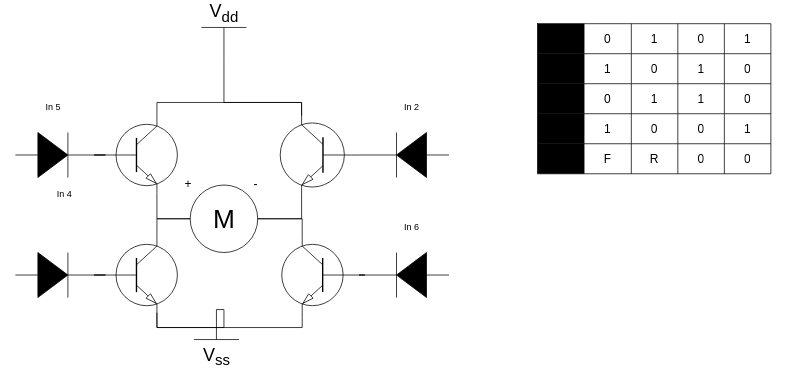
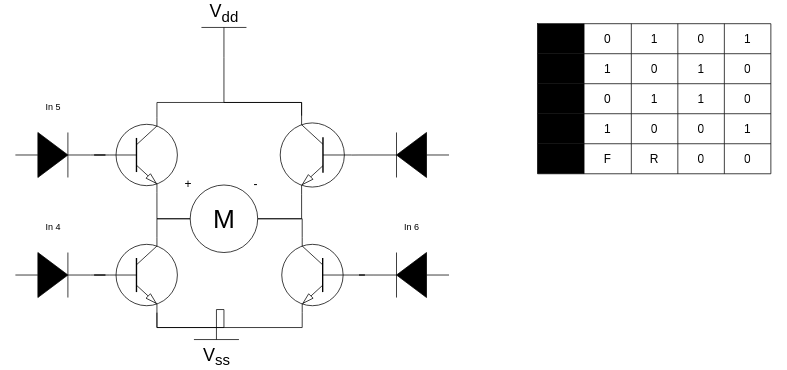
  <mxCell id="0" />
  <mxCell id="1" parent="0" />
  <mxCell id="2" value="M" style="verticalLabelPosition=middle;shadow=0;dashed=0;align=center;html=1;verticalAlign=middle;strokeWidth=1;shape=ellipse;aspect=fixed;fontSize=35;" vertex="1" parent="1"><mxGeometry x="253" y="235" width="90" height="90" as="geometry" /></mxCell>
  <mxCell id="3" style="edgeStyle=orthogonalEdgeStyle;rounded=0;orthogonalLoop=1;jettySize=auto;html=1;exitX=0.7;exitY=1;exitDx=0;exitDy=0;exitPerimeter=0;entryX=0;entryY=0.5;entryDx=0;entryDy=0;elbow=vertical;endArrow=none;startFill=0;" edge="1" parent="1" source="4" target="2"><mxGeometry relative="1" as="geometry" /></mxCell>
  <mxCell id="4" value="" style="verticalLabelPosition=bottom;shadow=0;dashed=0;align=center;html=1;verticalAlign=top;shape=mxgraph.electrical.transistors.npn_transistor_1;" vertex="1" parent="1"><mxGeometry x="143" y="145" width="95" height="100" as="geometry" /></mxCell>
  <mxCell id="5" value="" style="verticalLabelPosition=bottom;shadow=0;dashed=0;align=center;html=1;verticalAlign=top;shape=mxgraph.electrical.transistors.npn_transistor_1;" vertex="1" parent="1"><mxGeometry x="143" y="305" width="95" height="100" as="geometry" /></mxCell>
  <mxCell id="6" style="edgeStyle=orthogonalEdgeStyle;rounded=0;orthogonalLoop=1;jettySize=auto;html=1;exitX=0.7;exitY=1;exitDx=0;exitDy=0;exitPerimeter=0;entryX=1;entryY=0.5;entryDx=0;entryDy=0;elbow=vertical;endArrow=none;startFill=0;" edge="1" parent="1" source="7" target="2"><mxGeometry relative="1" as="geometry"><Array as="points"><mxPoint x="401" y="280" /></Array></mxGeometry></mxCell>
  <mxCell id="7" value="" style="verticalLabelPosition=bottom;shadow=0;dashed=0;align=center;html=1;verticalAlign=top;shape=mxgraph.electrical.transistors.npn_transistor_1;rotation=-180;flipH=0;flipV=1;" vertex="1" parent="1"><mxGeometry x="373" y="135" width="95" height="120" as="geometry" /></mxCell>
  <mxCell id="8" value="" style="verticalLabelPosition=bottom;shadow=0;dashed=0;align=center;html=1;verticalAlign=top;shape=mxgraph.electrical.transistors.npn_transistor_1;flipV=0;flipH=1;" vertex="1" parent="1"><mxGeometry x="373" y="305" width="95" height="100" as="geometry" /></mxCell>
  <mxCell id="9" style="edgeStyle=orthogonalEdgeStyle;rounded=0;orthogonalLoop=1;jettySize=auto;html=1;entryX=0.7;entryY=0;entryDx=0;entryDy=0;entryPerimeter=0;elbow=vertical;endArrow=none;startFill=0;" edge="1" parent="1" source="2" target="8"><mxGeometry relative="1" as="geometry" /></mxCell>
  <mxCell id="10" style="edgeStyle=orthogonalEdgeStyle;rounded=0;orthogonalLoop=1;jettySize=auto;html=1;entryX=0.7;entryY=0;entryDx=0;entryDy=0;entryPerimeter=0;elbow=vertical;endArrow=none;startFill=0;" edge="1" parent="1" source="2" target="5"><mxGeometry relative="1" as="geometry" /></mxCell>
  <mxCell id="11" style="edgeStyle=orthogonalEdgeStyle;rounded=0;orthogonalLoop=1;jettySize=auto;html=1;exitX=0.7;exitY=0;exitDx=0;exitDy=0;exitPerimeter=0;entryX=0.7;entryY=0;entryDx=0;entryDy=0;entryPerimeter=0;elbow=vertical;endArrow=none;startFill=0;" edge="1" parent="1" source="4" target="7"><mxGeometry relative="1" as="geometry" /></mxCell>
  <mxCell id="12" style="edgeStyle=orthogonalEdgeStyle;rounded=0;orthogonalLoop=1;jettySize=auto;html=1;exitX=0.7;exitY=1;exitDx=0;exitDy=0;exitPerimeter=0;entryX=0.7;entryY=1;entryDx=0;entryDy=0;entryPerimeter=0;elbow=vertical;endArrow=none;startFill=0;" edge="1" parent="1" source="5" target="8"><mxGeometry relative="1" as="geometry" /></mxCell>
  <mxCell id="13" value="" style="edgeStyle=orthogonalEdgeStyle;rounded=0;orthogonalLoop=1;jettySize=auto;html=1;elbow=vertical;endArrow=none;startFill=0;" edge="1" parent="1" source="14" target="4"><mxGeometry relative="1" as="geometry" /></mxCell>
  <mxCell id="14" value="" style="pointerEvents=1;fillColor=strokeColor;verticalLabelPosition=bottom;shadow=0;dashed=0;align=center;html=1;verticalAlign=top;shape=mxgraph.electrical.diodes.diode;" vertex="1" parent="1"><mxGeometry x="20" y="165" width="100" height="60" as="geometry" /></mxCell>
  <mxCell id="15" value="" style="edgeStyle=orthogonalEdgeStyle;rounded=0;orthogonalLoop=1;jettySize=auto;html=1;elbow=vertical;endArrow=none;startFill=0;" edge="1" parent="1" source="16" target="5"><mxGeometry relative="1" as="geometry" /></mxCell>
  <mxCell id="16" value="" style="pointerEvents=1;fillColor=strokeColor;verticalLabelPosition=bottom;shadow=0;dashed=0;align=center;html=1;verticalAlign=top;shape=mxgraph.electrical.diodes.diode;" vertex="1" parent="1"><mxGeometry x="20" y="325" width="100" height="60" as="geometry" /></mxCell>
  <mxCell id="17" value="" style="edgeStyle=orthogonalEdgeStyle;rounded=0;orthogonalLoop=1;jettySize=auto;html=1;elbow=vertical;endArrow=none;startFill=0;" edge="1" parent="1" source="18" target="7"><mxGeometry relative="1" as="geometry" /></mxCell>
  <mxCell id="18" value="" style="pointerEvents=1;fillColor=strokeColor;verticalLabelPosition=bottom;shadow=0;dashed=0;align=center;html=1;verticalAlign=top;shape=mxgraph.electrical.diodes.diode;flipH=1;" vertex="1" parent="1"><mxGeometry x="498" y="165" width="100" height="60" as="geometry" /></mxCell>
  <mxCell id="19" value="" style="edgeStyle=orthogonalEdgeStyle;rounded=0;orthogonalLoop=1;jettySize=auto;html=1;elbow=vertical;endArrow=none;startFill=0;" edge="1" parent="1" source="20" target="8"><mxGeometry relative="1" as="geometry" /></mxCell>
  <mxCell id="20" value="" style="pointerEvents=1;fillColor=strokeColor;verticalLabelPosition=bottom;shadow=0;dashed=0;align=center;html=1;verticalAlign=top;shape=mxgraph.electrical.diodes.diode;flipH=1;" vertex="1" parent="1"><mxGeometry x="498" y="325" width="100" height="60" as="geometry" /></mxCell>
  <mxCell id="21" value="V&lt;sub&gt;dd&lt;/sub&gt;" style="verticalLabelPosition=top;verticalAlign=bottom;shape=mxgraph.electrical.signal_sources.vdd;shadow=0;dashed=0;align=center;strokeWidth=1;fontSize=24;html=1;flipV=1;" vertex="1" parent="1"><mxGeometry x="268" y="25" width="60" height="40" as="geometry" /></mxCell>
  <mxCell id="22" value="V&lt;sub&gt;ss&lt;/sub&gt;" style="pointerEvents=1;verticalLabelPosition=bottom;shadow=0;dashed=0;align=center;html=1;verticalAlign=top;shape=mxgraph.electrical.signal_sources.vss2;fontSize=24;flipV=1;" vertex="1" parent="1"><mxGeometry x="258" y="401" width="60" height="40" as="geometry" /></mxCell>
  <mxCell id="23" style="edgeStyle=orthogonalEdgeStyle;rounded=0;orthogonalLoop=1;jettySize=auto;html=1;entryX=0.5;entryY=1;entryDx=0;entryDy=0;entryPerimeter=0;elbow=vertical;exitX=0.7;exitY=1;exitDx=0;exitDy=0;exitPerimeter=0;endArrow=none;startFill=0;" edge="1" parent="1" source="5" target="22"><mxGeometry relative="1" as="geometry"><Array as="points"><mxPoint x="209" y="425" /><mxPoint x="298" y="425" /></Array></mxGeometry></mxCell>
  <mxCell id="24" style="edgeStyle=orthogonalEdgeStyle;rounded=0;orthogonalLoop=1;jettySize=auto;html=1;entryX=0.7;entryY=0;entryDx=0;entryDy=0;entryPerimeter=0;elbow=vertical;exitX=0.5;exitY=0;exitDx=0;exitDy=0;exitPerimeter=0;endArrow=none;startFill=0;" edge="1" parent="1" source="21" target="7"><mxGeometry relative="1" as="geometry"><Array as="points"><mxPoint x="298" y="125" /><mxPoint x="401" y="125" /></Array></mxGeometry></mxCell>
  <mxCell id="25" value="In 5" style="text;html=1;align=center;verticalAlign=middle;resizable=0;points=[];autosize=1;strokeColor=none;fillColor=none;" vertex="1" parent="1"><mxGeometry x="51" y="119" width="38" height="26" as="geometry" /></mxCell>
- <mxCell id="26" value="In 4" style="text;html=1;align=center;verticalAlign=middle;resizable=0;points=[];autosize=1;strokeColor=none;fillColor=none;" vertex="1" parent="1"><mxGeometry x="66" y="234" width="38" height="26" as="geometry" /></mxCell>
- <mxCell id="27" value="In 2" style="text;html=1;align=center;verticalAlign=middle;resizable=0;points=[];autosize=1;strokeColor=none;fillColor=none;" vertex="1" parent="1"><mxGeometry x="529" y="119" width="38" height="26" as="geometry" /></mxCell>
+ <mxCell id="26" value="In 4" style="text;html=1;align=center;verticalAlign=middle;resizable=0;points=[];autosize=1;strokeColor=none;fillColor=none;" vertex="1" parent="1"><mxGeometry x="51" y="279" width="38" height="26" as="geometry" /></mxCell>
  <mxCell id="28" value="In 6" style="text;html=1;align=center;verticalAlign=middle;resizable=0;points=[];autosize=1;strokeColor=none;fillColor=none;" vertex="1" parent="1"><mxGeometry x="529" y="279" width="38" height="26" as="geometry" /></mxCell>
  <mxCell id="29" value="" style="shape=table;startSize=0;container=1;collapsible=0;childLayout=tableLayout;fontSize=16;" vertex="1" parent="1"><mxGeometry x="716" y="20" width="311" height="200.042" as="geometry" /></mxCell>
  <mxCell id="30" value="" style="shape=tableRow;horizontal=0;startSize=0;swimlaneHead=0;swimlaneBody=0;strokeColor=inherit;top=0;left=0;bottom=0;right=0;collapsible=0;dropTarget=0;fillColor=none;points=[[0,0.5],[1,0.5]];portConstraint=eastwest;fontSize=16;" vertex="1" parent="29"><mxGeometry width="311" height="40" as="geometry" /></mxCell>
  <mxCell id="31" value="1" style="shape=partialRectangle;html=1;whiteSpace=wrap;connectable=0;strokeColor=inherit;overflow=hidden;fillColor=light-dark(default, #bfbfbf);top=0;left=0;bottom=0;right=0;pointerEvents=1;fontSize=16;" vertex="1" parent="30"><mxGeometry width="62" height="40" as="geometry"><mxRectangle width="62" height="40" as="alternateBounds" /></mxGeometry></mxCell>
  <mxCell id="32" value="0" style="shape=partialRectangle;html=1;whiteSpace=wrap;connectable=0;strokeColor=inherit;overflow=hidden;fillColor=none;top=0;left=0;bottom=0;right=0;pointerEvents=1;fontSize=16;" vertex="1" parent="30"><mxGeometry x="62" width="63" height="40" as="geometry"><mxRectangle width="63" height="40" as="alternateBounds" /></mxGeometry></mxCell>
  <mxCell id="33" value="1" style="shape=partialRectangle;html=1;whiteSpace=wrap;connectable=0;strokeColor=inherit;overflow=hidden;fillColor=none;top=0;left=0;bottom=0;right=0;pointerEvents=1;fontSize=16;" vertex="1" parent="30"><mxGeometry x="125" width="62" height="40" as="geometry"><mxRectangle width="62" height="40" as="alternateBounds" /></mxGeometry></mxCell>
  <mxCell id="34" value="0" style="shape=partialRectangle;html=1;whiteSpace=wrap;connectable=0;strokeColor=inherit;overflow=hidden;fillColor=none;top=0;left=0;bottom=0;right=0;pointerEvents=1;fontSize=16;" vertex="1" parent="30"><mxGeometry x="187" width="62" height="40" as="geometry"><mxRectangle width="62" height="40" as="alternateBounds" /></mxGeometry></mxCell>
  <mxCell id="35" value="1" style="shape=partialRectangle;html=1;whiteSpace=wrap;connectable=0;strokeColor=inherit;overflow=hidden;fillColor=none;top=0;left=0;bottom=0;right=0;pointerEvents=1;fontSize=16;" vertex="1" parent="30"><mxGeometry x="249" width="62" height="40" as="geometry"><mxRectangle width="62" height="40" as="alternateBounds" /></mxGeometry></mxCell>
  <mxCell id="36" value="" style="shape=tableRow;horizontal=0;startSize=0;swimlaneHead=0;swimlaneBody=0;strokeColor=inherit;top=0;left=0;bottom=0;right=0;collapsible=0;dropTarget=0;fillColor=none;points=[[0,0.5],[1,0.5]];portConstraint=eastwest;fontSize=16;" vertex="1" parent="29"><mxGeometry y="40" width="311" height="40" as="geometry" /></mxCell>
  <mxCell id="37" value="2" style="shape=partialRectangle;html=1;whiteSpace=wrap;connectable=0;strokeColor=inherit;overflow=hidden;fillColor=light-dark(default, #bfbfbf);top=0;left=0;bottom=0;right=0;pointerEvents=1;fontSize=16;" vertex="1" parent="36"><mxGeometry width="62" height="40" as="geometry"><mxRectangle width="62" height="40" as="alternateBounds" /></mxGeometry></mxCell>
  <mxCell id="38" value="1" style="shape=partialRectangle;html=1;whiteSpace=wrap;connectable=0;strokeColor=inherit;overflow=hidden;fillColor=none;top=0;left=0;bottom=0;right=0;pointerEvents=1;fontSize=16;" vertex="1" parent="36"><mxGeometry x="62" width="63" height="40" as="geometry"><mxRectangle width="63" height="40" as="alternateBounds" /></mxGeometry></mxCell>
  <mxCell id="39" value="0" style="shape=partialRectangle;html=1;whiteSpace=wrap;connectable=0;strokeColor=inherit;overflow=hidden;fillColor=none;top=0;left=0;bottom=0;right=0;pointerEvents=1;fontSize=16;" vertex="1" parent="36"><mxGeometry x="125" width="62" height="40" as="geometry"><mxRectangle width="62" height="40" as="alternateBounds" /></mxGeometry></mxCell>
  <mxCell id="40" value="1" style="shape=partialRectangle;html=1;whiteSpace=wrap;connectable=0;strokeColor=inherit;overflow=hidden;fillColor=none;top=0;left=0;bottom=0;right=0;pointerEvents=1;fontSize=16;" vertex="1" parent="36"><mxGeometry x="187" width="62" height="40" as="geometry"><mxRectangle width="62" height="40" as="alternateBounds" /></mxGeometry></mxCell>
  <mxCell id="41" value="0" style="shape=partialRectangle;html=1;whiteSpace=wrap;connectable=0;strokeColor=inherit;overflow=hidden;fillColor=none;top=0;left=0;bottom=0;right=0;pointerEvents=1;fontSize=16;" vertex="1" parent="36"><mxGeometry x="249" width="62" height="40" as="geometry"><mxRectangle width="62" height="40" as="alternateBounds" /></mxGeometry></mxCell>
  <mxCell id="42" value="" style="shape=tableRow;horizontal=0;startSize=0;swimlaneHead=0;swimlaneBody=0;strokeColor=inherit;top=0;left=0;bottom=0;right=0;collapsible=0;dropTarget=0;fillColor=none;points=[[0,0.5],[1,0.5]];portConstraint=eastwest;fontSize=16;" vertex="1" parent="29"><mxGeometry y="80" width="311" height="40" as="geometry" /></mxCell>
  <mxCell id="43" value="3" style="shape=partialRectangle;html=1;whiteSpace=wrap;connectable=0;strokeColor=inherit;overflow=hidden;fillColor=light-dark(default, #bfbfbf);top=0;left=0;bottom=0;right=0;pointerEvents=1;fontSize=16;" vertex="1" parent="42"><mxGeometry width="62" height="40" as="geometry"><mxRectangle width="62" height="40" as="alternateBounds" /></mxGeometry></mxCell>
  <mxCell id="44" value="0" style="shape=partialRectangle;html=1;whiteSpace=wrap;connectable=0;strokeColor=inherit;overflow=hidden;fillColor=none;top=0;left=0;bottom=0;right=0;pointerEvents=1;fontSize=16;" vertex="1" parent="42"><mxGeometry x="62" width="63" height="40" as="geometry"><mxRectangle width="63" height="40" as="alternateBounds" /></mxGeometry></mxCell>
  <mxCell id="45" value="1" style="shape=partialRectangle;html=1;whiteSpace=wrap;connectable=0;strokeColor=inherit;overflow=hidden;fillColor=none;top=0;left=0;bottom=0;right=0;pointerEvents=1;fontSize=16;" vertex="1" parent="42"><mxGeometry x="125" width="62" height="40" as="geometry"><mxRectangle width="62" height="40" as="alternateBounds" /></mxGeometry></mxCell>
  <mxCell id="46" value="1" style="shape=partialRectangle;html=1;whiteSpace=wrap;connectable=0;strokeColor=inherit;overflow=hidden;fillColor=none;top=0;left=0;bottom=0;right=0;pointerEvents=1;fontSize=16;" vertex="1" parent="42"><mxGeometry x="187" width="62" height="40" as="geometry"><mxRectangle width="62" height="40" as="alternateBounds" /></mxGeometry></mxCell>
  <mxCell id="47" value="0" style="shape=partialRectangle;html=1;whiteSpace=wrap;connectable=0;strokeColor=inherit;overflow=hidden;fillColor=none;top=0;left=0;bottom=0;right=0;pointerEvents=1;fontSize=16;" vertex="1" parent="42"><mxGeometry x="249" width="62" height="40" as="geometry"><mxRectangle width="62" height="40" as="alternateBounds" /></mxGeometry></mxCell>
  <mxCell id="48" value="" style="shape=tableRow;horizontal=0;startSize=0;swimlaneHead=0;swimlaneBody=0;strokeColor=inherit;top=0;left=0;bottom=0;right=0;collapsible=0;dropTarget=0;fillColor=none;points=[[0,0.5],[1,0.5]];portConstraint=eastwest;fontSize=16;" vertex="1" parent="29"><mxGeometry y="120" width="311" height="40" as="geometry" /></mxCell>
  <mxCell id="49" value="4" style="shape=partialRectangle;html=1;whiteSpace=wrap;connectable=0;strokeColor=inherit;overflow=hidden;fillColor=light-dark(default, #bfbfbf);top=0;left=0;bottom=0;right=0;pointerEvents=1;fontSize=16;" vertex="1" parent="48"><mxGeometry width="62" height="40" as="geometry"><mxRectangle width="62" height="40" as="alternateBounds" /></mxGeometry></mxCell>
  <mxCell id="50" value="1" style="shape=partialRectangle;html=1;whiteSpace=wrap;connectable=0;strokeColor=inherit;overflow=hidden;fillColor=none;top=0;left=0;bottom=0;right=0;pointerEvents=1;fontSize=16;" vertex="1" parent="48"><mxGeometry x="62" width="63" height="40" as="geometry"><mxRectangle width="63" height="40" as="alternateBounds" /></mxGeometry></mxCell>
  <mxCell id="51" value="0" style="shape=partialRectangle;html=1;whiteSpace=wrap;connectable=0;strokeColor=inherit;overflow=hidden;fillColor=none;top=0;left=0;bottom=0;right=0;pointerEvents=1;fontSize=16;" vertex="1" parent="48"><mxGeometry x="125" width="62" height="40" as="geometry"><mxRectangle width="62" height="40" as="alternateBounds" /></mxGeometry></mxCell>
  <mxCell id="52" value="0" style="shape=partialRectangle;html=1;whiteSpace=wrap;connectable=0;strokeColor=inherit;overflow=hidden;fillColor=none;top=0;left=0;bottom=0;right=0;pointerEvents=1;fontSize=16;" vertex="1" parent="48"><mxGeometry x="187" width="62" height="40" as="geometry"><mxRectangle width="62" height="40" as="alternateBounds" /></mxGeometry></mxCell>
  <mxCell id="53" value="1" style="shape=partialRectangle;html=1;whiteSpace=wrap;connectable=0;strokeColor=inherit;overflow=hidden;fillColor=none;top=0;left=0;bottom=0;right=0;pointerEvents=1;fontSize=16;" vertex="1" parent="48"><mxGeometry x="249" width="62" height="40" as="geometry"><mxRectangle width="62" height="40" as="alternateBounds" /></mxGeometry></mxCell>
  <mxCell id="54" value="" style="shape=tableRow;horizontal=0;startSize=0;swimlaneHead=0;swimlaneBody=0;strokeColor=inherit;top=0;left=0;bottom=0;right=0;collapsible=0;dropTarget=0;fillColor=none;points=[[0,0.5],[1,0.5]];portConstraint=eastwest;fontSize=16;" vertex="1" parent="29"><mxGeometry y="160" width="311" height="40" as="geometry" /></mxCell>
  <mxCell id="55" value="M" style="shape=partialRectangle;html=1;whiteSpace=wrap;connectable=0;strokeColor=inherit;overflow=hidden;fillColor=light-dark(default, #bfbfbf);top=0;left=0;bottom=0;right=0;pointerEvents=1;fontSize=16;" vertex="1" parent="54"><mxGeometry width="62" height="40" as="geometry"><mxRectangle width="62" height="40" as="alternateBounds" /></mxGeometry></mxCell>
  <mxCell id="56" value="F" style="shape=partialRectangle;html=1;whiteSpace=wrap;connectable=0;strokeColor=inherit;overflow=hidden;fillColor=none;top=0;left=0;bottom=0;right=0;pointerEvents=1;fontSize=16;" vertex="1" parent="54"><mxGeometry x="62" width="63" height="40" as="geometry"><mxRectangle width="63" height="40" as="alternateBounds" /></mxGeometry></mxCell>
  <mxCell id="57" value="R" style="shape=partialRectangle;html=1;whiteSpace=wrap;connectable=0;strokeColor=inherit;overflow=hidden;fillColor=none;top=0;left=0;bottom=0;right=0;pointerEvents=1;fontSize=16;" vertex="1" parent="54"><mxGeometry x="125" width="62" height="40" as="geometry"><mxRectangle width="62" height="40" as="alternateBounds" /></mxGeometry></mxCell>
  <mxCell id="58" value="0" style="shape=partialRectangle;html=1;whiteSpace=wrap;connectable=0;strokeColor=inherit;overflow=hidden;fillColor=none;top=0;left=0;bottom=0;right=0;pointerEvents=1;fontSize=16;" vertex="1" parent="54"><mxGeometry x="187" width="62" height="40" as="geometry"><mxRectangle width="62" height="40" as="alternateBounds" /></mxGeometry></mxCell>
  <mxCell id="59" value="0" style="shape=partialRectangle;html=1;whiteSpace=wrap;connectable=0;strokeColor=inherit;overflow=hidden;fillColor=none;top=0;left=0;bottom=0;right=0;pointerEvents=1;fontSize=16;" vertex="1" parent="54"><mxGeometry x="249" width="62" height="40" as="geometry"><mxRectangle width="62" height="40" as="alternateBounds" /></mxGeometry></mxCell>
  <mxCell id="60" value="&lt;font style=&quot;font-size: 16px;&quot;&gt;+&lt;/font&gt;" style="text;html=1;align=center;verticalAlign=middle;resizable=0;points=[];autosize=1;strokeColor=none;fillColor=none;" vertex="1" parent="1"><mxGeometry x="236" y="218" width="27" height="31" as="geometry" /></mxCell>
  <mxCell id="61" value="&lt;font style=&quot;font-size: 16px;&quot;&gt;-&lt;/font&gt;" style="text;html=1;align=center;verticalAlign=middle;resizable=0;points=[];autosize=1;strokeColor=none;fillColor=none;strokeWidth=1;" vertex="1" parent="1"><mxGeometry x="328" y="217" width="23" height="31" as="geometry" /></mxCell>
